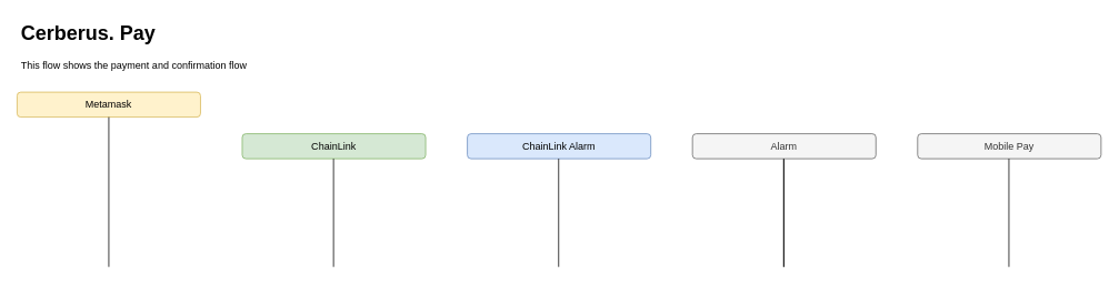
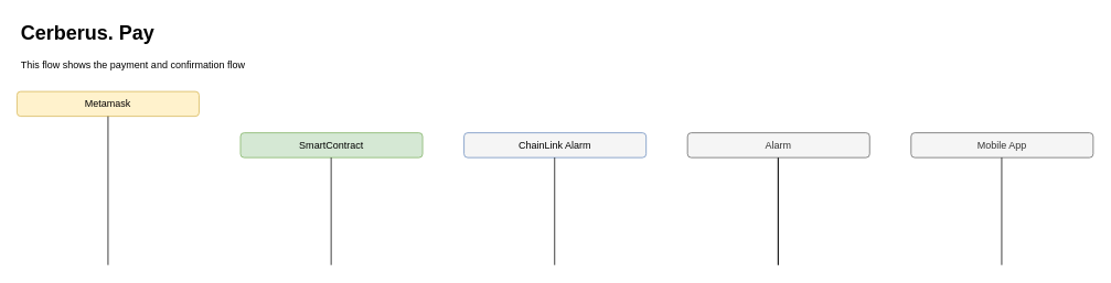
  <mxCell id="0" />
  <mxCell id="1" parent="0" />
  <mxCell id="2" value="" style="endArrow=none;html=1;entryX=0.5;entryY=1;entryDx=0;entryDy=0;" edge="1" parent="1"><mxGeometry width="50" height="50" relative="1" as="geometry"><mxPoint x="939.5" y="320" as="sourcePoint" /><mxPoint x="939.5" y="190" as="targetPoint" /></mxGeometry></mxCell>
  <mxCell id="3" value="&lt;h1&gt;Cerberus. Pay&lt;/h1&gt;&lt;div&gt;This flow shows the payment and confirmation flow&lt;/div&gt;" style="text;html=1;strokeColor=none;fillColor=none;spacing=5;spacingTop=-20;whiteSpace=wrap;overflow=hidden;rounded=0;" vertex="1" parent="1"><mxGeometry x="20" y="20" width="320" height="80" as="geometry" /></mxCell>
  <mxCell id="4" value="Metamask" style="rounded=1;whiteSpace=wrap;html=1;fillColor=#fff2cc;strokeColor=#d6b656;" vertex="1" parent="1"><mxGeometry x="20" y="110" width="220" height="30" as="geometry" /></mxCell>
  <mxCell id="5" value="" style="endArrow=none;html=1;entryX=0.5;entryY=1;entryDx=0;entryDy=0;" edge="1" parent="1" target="4"><mxGeometry width="50" height="50" relative="1" as="geometry"><mxPoint x="130" y="320" as="sourcePoint" /><mxPoint x="210" y="270" as="targetPoint" /></mxGeometry></mxCell>
- <mxCell id="6" value="ChainLink" style="rounded=1;whiteSpace=wrap;html=1;fillColor=#d5e8d4;strokeColor=#82b366;" vertex="1" parent="1"><mxGeometry x="290" y="160" width="220" height="30" as="geometry" /></mxCell>
+ <mxCell id="6" value="SmartContract" style="rounded=1;whiteSpace=wrap;html=1;fillColor=#d5e8d4;strokeColor=#82b366;" vertex="1" parent="1"><mxGeometry x="290" y="160" width="220" height="30" as="geometry" /></mxCell>
  <mxCell id="7" value="" style="endArrow=none;html=1;entryX=0.5;entryY=1;entryDx=0;entryDy=0;" edge="1" parent="1"><mxGeometry width="50" height="50" relative="1" as="geometry"><mxPoint x="399.5" y="320" as="sourcePoint" /><mxPoint x="399.5" y="190" as="targetPoint" /></mxGeometry></mxCell>
- <mxCell id="8" value="ChainLink Alarm" style="rounded=1;whiteSpace=wrap;html=1;fillColor=#dae8fc;strokeColor=#6c8ebf;" vertex="1" parent="1"><mxGeometry x="560" y="160" width="220" height="30" as="geometry" /></mxCell>
+ <mxCell id="8" value="ChainLink Alarm" style="rounded=1;whiteSpace=wrap;html=1;fillColor=#f5f5f5;strokeColor=#6c8ebf;" vertex="1" parent="1"><mxGeometry x="560" y="160" width="220" height="30" as="geometry" /></mxCell>
  <mxCell id="9" value="Alarm" style="rounded=1;whiteSpace=wrap;html=1;fillColor=#f5f5f5;strokeColor=#666666;fontColor=#333333;" vertex="1" parent="1"><mxGeometry x="830" y="160" width="220" height="30" as="geometry" /></mxCell>
- <mxCell id="10" value="Mobile Pay" style="rounded=1;whiteSpace=wrap;html=1;fillColor=#f5f5f5;strokeColor=#666666;fontColor=#333333;" vertex="1" parent="1"><mxGeometry x="1100" y="160" width="220" height="30" as="geometry" /></mxCell>
+ <mxCell id="10" value="Mobile App" style="rounded=1;whiteSpace=wrap;html=1;fillColor=#f5f5f5;strokeColor=#666666;fontColor=#333333;" vertex="1" parent="1"><mxGeometry x="1100" y="160" width="220" height="30" as="geometry" /></mxCell>
  <mxCell id="11" value="" style="endArrow=none;html=1;entryX=0.5;entryY=1;entryDx=0;entryDy=0;" edge="1" parent="1"><mxGeometry width="50" height="50" relative="1" as="geometry"><mxPoint x="669.5" y="320" as="sourcePoint" /><mxPoint x="669.5" y="190" as="targetPoint" /></mxGeometry></mxCell>
  <mxCell id="12" value="" style="endArrow=none;html=1;entryX=0.5;entryY=1;entryDx=0;entryDy=0;" edge="1" parent="1"><mxGeometry width="50" height="50" relative="1" as="geometry"><mxPoint x="939.5" y="320" as="sourcePoint" /><mxPoint x="939.5" y="190" as="targetPoint" /></mxGeometry></mxCell>
  <mxCell id="13" value="" style="endArrow=none;html=1;entryX=0.5;entryY=1;entryDx=0;entryDy=0;" edge="1" parent="1"><mxGeometry width="50" height="50" relative="1" as="geometry"><mxPoint x="1209.5" y="320" as="sourcePoint" /><mxPoint x="1209.5" y="190" as="targetPoint" /></mxGeometry></mxCell>
